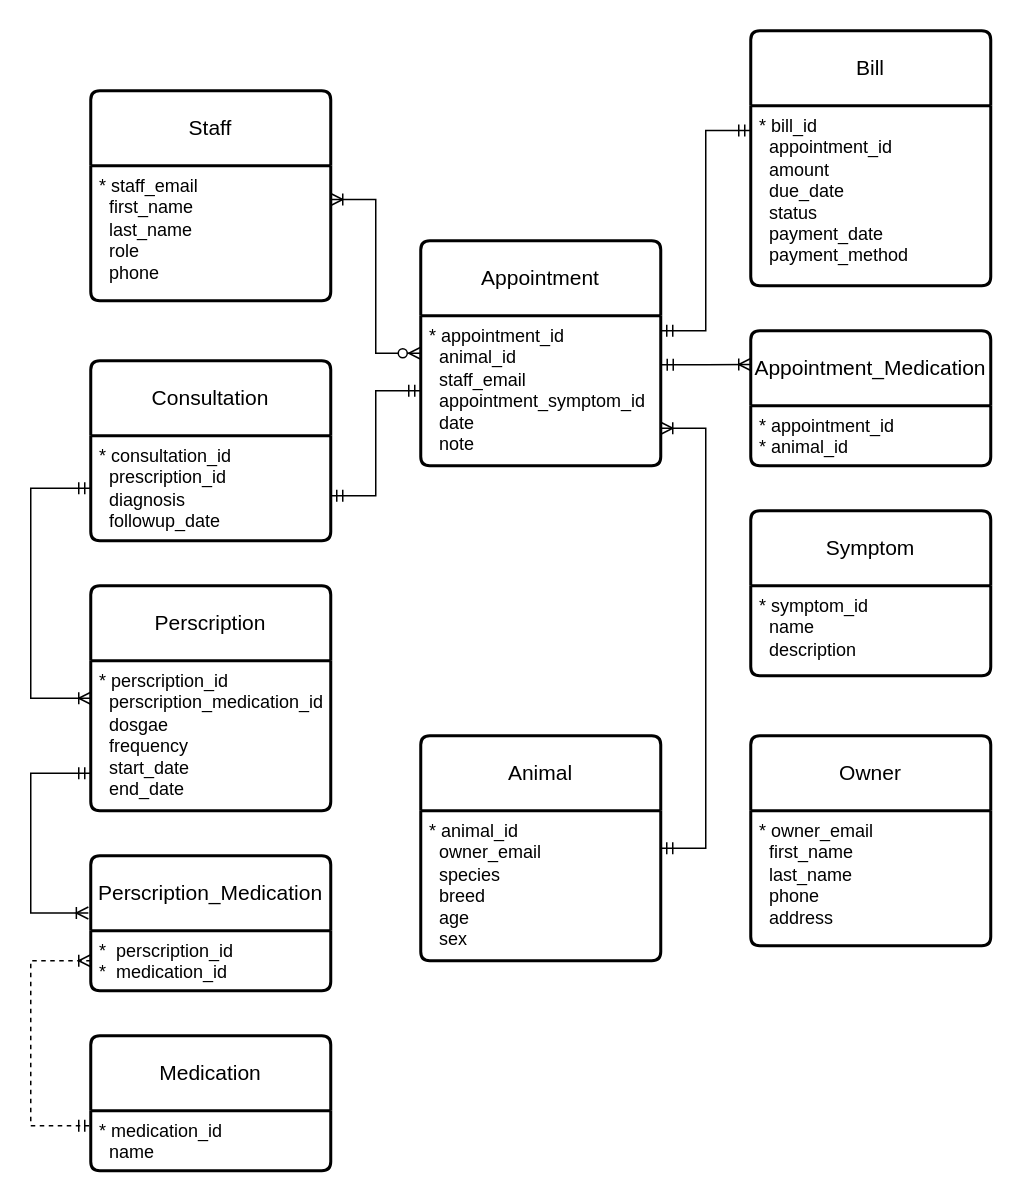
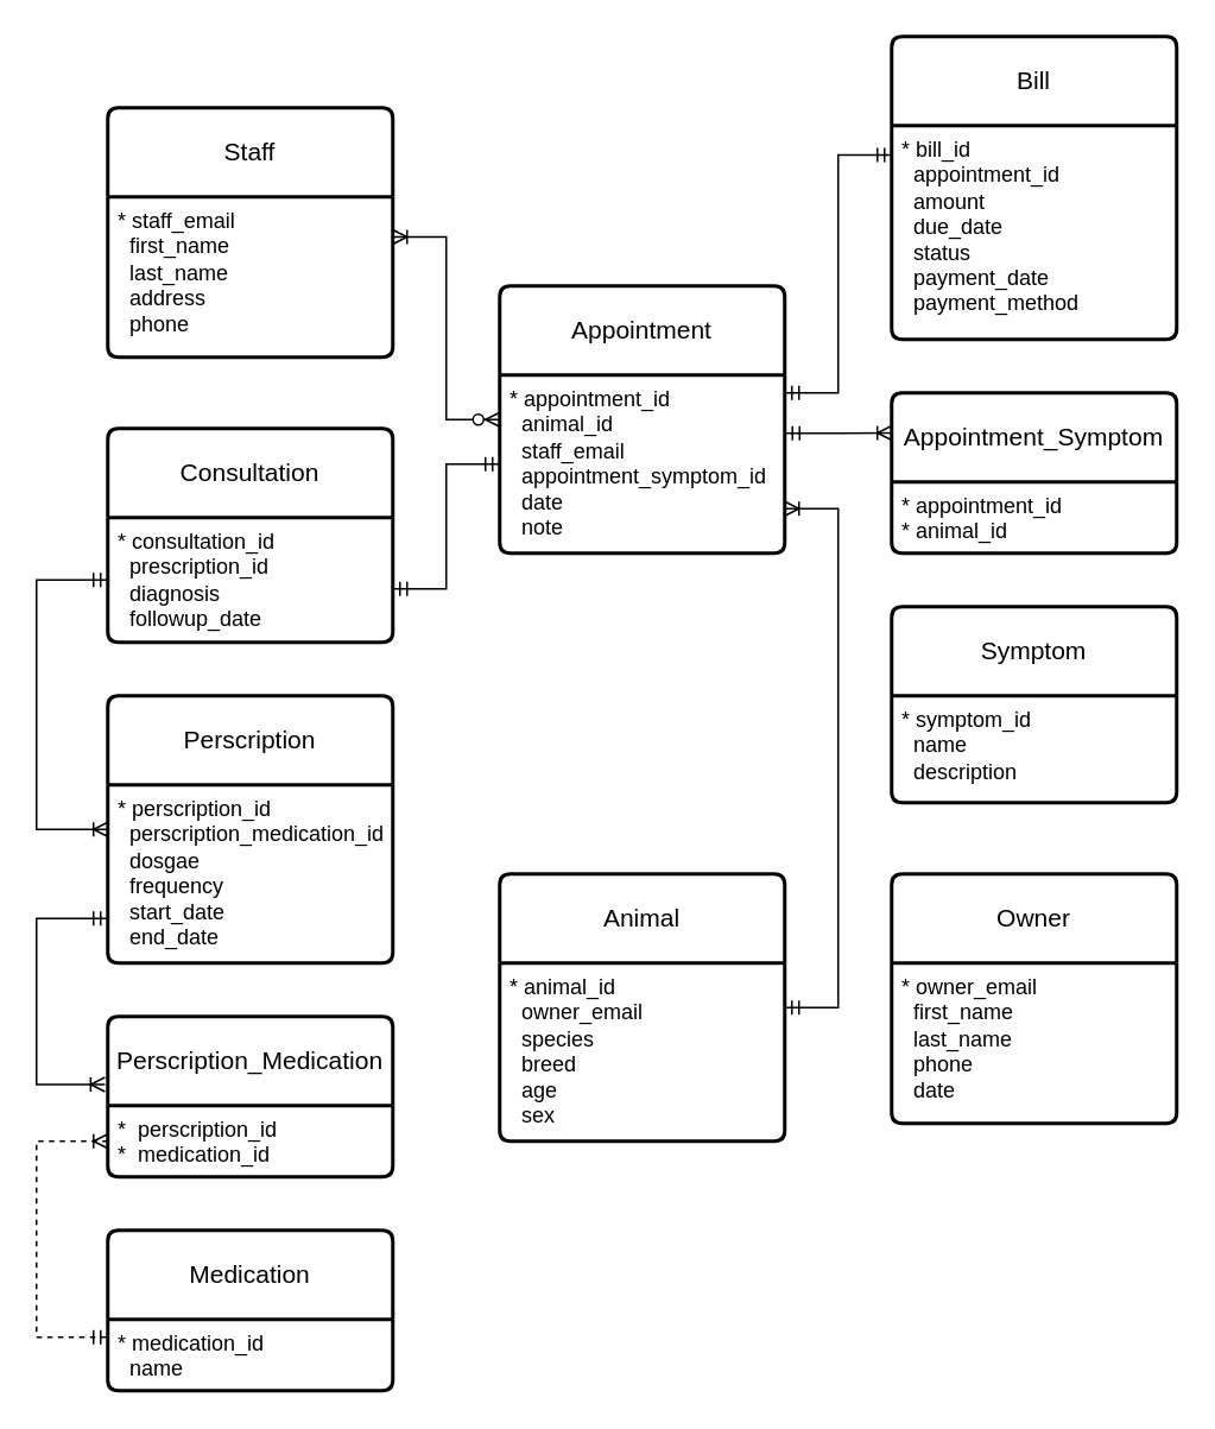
  <mxCell id="0" />
  <mxCell id="1" parent="0" />
  <mxCell id="2" value="Animal" style="swimlane;childLayout=stackLayout;horizontal=1;startSize=50;horizontalStack=0;rounded=1;fontSize=14;fontStyle=0;strokeWidth=2;resizeParent=0;resizeLast=1;shadow=0;dashed=0;align=center;arcSize=4;whiteSpace=wrap;html=1;" parent="1" vertex="1"><mxGeometry x="280" y="490" width="160" height="150" as="geometry" /></mxCell>
  <mxCell id="3" value="&lt;div&gt;* animal_id&lt;/div&gt;&lt;div&gt;&amp;nbsp; owner_email&lt;/div&gt;&lt;div&gt;&amp;nbsp; species&lt;/div&gt;&lt;div&gt;&amp;nbsp; breed&lt;/div&gt;&lt;div&gt;&amp;nbsp; age&lt;/div&gt;&lt;div&gt;&amp;nbsp; sex&lt;br&gt;&lt;br&gt;&lt;/div&gt;" style="align=left;strokeColor=none;fillColor=none;spacingLeft=4;fontSize=12;verticalAlign=top;resizable=0;rotatable=0;part=1;html=1;" parent="2" vertex="1"><mxGeometry y="50" width="160" height="100" as="geometry" /></mxCell>
  <mxCell id="4" value="Staff" style="swimlane;childLayout=stackLayout;horizontal=1;startSize=50;horizontalStack=0;rounded=1;fontSize=14;fontStyle=0;strokeWidth=2;resizeParent=0;resizeLast=1;shadow=0;dashed=0;align=center;arcSize=4;whiteSpace=wrap;html=1;" parent="1" vertex="1"><mxGeometry x="60" y="60" width="160" height="140" as="geometry" /></mxCell>
- <mxCell id="5" value="&lt;div&gt;* staff_email&lt;/div&gt;&lt;div&gt;&amp;nbsp; first_name&lt;div&gt;&amp;nbsp; last_name&lt;/div&gt;&lt;div&gt;&amp;nbsp; role&lt;/div&gt;&lt;div&gt;&amp;nbsp; phone&lt;/div&gt;&lt;/div&gt;" style="align=left;strokeColor=none;fillColor=none;spacingLeft=4;fontSize=12;verticalAlign=top;resizable=0;rotatable=0;part=1;html=1;" parent="4" vertex="1"><mxGeometry y="50" width="160" height="90" as="geometry" /></mxCell>
+ <mxCell id="5" value="&lt;div&gt;* staff_email&lt;/div&gt;&lt;div&gt;&amp;nbsp; first_name&lt;div&gt;&amp;nbsp; last_name&lt;/div&gt;&lt;div&gt;&amp;nbsp; address&lt;/div&gt;&lt;div&gt;&amp;nbsp; phone&lt;/div&gt;&lt;/div&gt;" style="align=left;strokeColor=none;fillColor=none;spacingLeft=4;fontSize=12;verticalAlign=top;resizable=0;rotatable=0;part=1;html=1;" parent="4" vertex="1"><mxGeometry y="50" width="160" height="90" as="geometry" /></mxCell>
  <mxCell id="6" value="Appointment" style="swimlane;childLayout=stackLayout;horizontal=1;startSize=50;horizontalStack=0;rounded=1;fontSize=14;fontStyle=0;strokeWidth=2;resizeParent=0;resizeLast=1;shadow=0;dashed=0;align=center;arcSize=4;whiteSpace=wrap;html=1;" parent="1" vertex="1"><mxGeometry x="280" y="160" width="160" height="150" as="geometry" /></mxCell>
  <mxCell id="7" value="* appointment_id&lt;div&gt;&amp;nbsp; animal_id&lt;div&gt;&amp;nbsp; staff_email&lt;/div&gt;&lt;div&gt;&amp;nbsp; appointment_symptom_id&lt;/div&gt;&lt;div&gt;&amp;nbsp; date&lt;/div&gt;&lt;div&gt;&amp;nbsp; note&lt;/div&gt;&lt;/div&gt;" style="align=left;strokeColor=none;fillColor=none;spacingLeft=4;fontSize=12;verticalAlign=top;resizable=0;rotatable=0;part=1;html=1;" parent="6" vertex="1"><mxGeometry y="50" width="160" height="100" as="geometry" /></mxCell>
  <mxCell id="8" value="Bill" style="swimlane;childLayout=stackLayout;horizontal=1;startSize=50;horizontalStack=0;rounded=1;fontSize=14;fontStyle=0;strokeWidth=2;resizeParent=0;resizeLast=1;shadow=0;dashed=0;align=center;arcSize=4;whiteSpace=wrap;html=1;" parent="1" vertex="1"><mxGeometry x="500" y="20" width="160" height="170" as="geometry"><mxRectangle x="620" y="120" width="60" height="50" as="alternateBounds" /></mxGeometry></mxCell>
  <mxCell id="9" value="&lt;div&gt;* bill_id&lt;/div&gt;&lt;div&gt;&amp;nbsp; appointment_id&lt;/div&gt;&lt;div&gt;&amp;nbsp; amount&lt;/div&gt;&lt;div&gt;&amp;nbsp;&amp;nbsp;&lt;span style=&quot;background-color: initial;&quot;&gt;due_date&lt;/span&gt;&lt;/div&gt;&lt;div&gt;&amp;nbsp; status&lt;/div&gt;&lt;div&gt;&amp;nbsp; payment_date&lt;/div&gt;&lt;div&gt;&amp;nbsp; payment_method&lt;br&gt;&lt;/div&gt;" style="align=left;strokeColor=none;fillColor=none;spacingLeft=4;fontSize=12;verticalAlign=top;resizable=0;rotatable=0;part=1;html=1;" parent="8" vertex="1"><mxGeometry y="50" width="160" height="120" as="geometry" /></mxCell>
  <mxCell id="10" value="Owner" style="swimlane;childLayout=stackLayout;horizontal=1;startSize=50;horizontalStack=0;rounded=1;fontSize=14;fontStyle=0;strokeWidth=2;resizeParent=0;resizeLast=1;shadow=0;dashed=0;align=center;arcSize=4;whiteSpace=wrap;html=1;" parent="1" vertex="1"><mxGeometry x="500" y="490" width="160" height="140" as="geometry" /></mxCell>
- <mxCell id="11" value="&lt;div&gt;* owner_&lt;span style=&quot;background-color: initial;&quot;&gt;email&lt;/span&gt;&lt;/div&gt;&amp;nbsp; first_name&lt;div&gt;&amp;nbsp; last_name&lt;/div&gt;&lt;div&gt;&amp;nbsp; phone&lt;/div&gt;&lt;div&gt;&amp;nbsp; address&lt;/div&gt;" style="align=left;strokeColor=none;fillColor=none;spacingLeft=4;fontSize=12;verticalAlign=top;resizable=0;rotatable=0;part=1;html=1;" parent="10" vertex="1"><mxGeometry y="50" width="160" height="90" as="geometry" /></mxCell>
+ <mxCell id="11" value="&lt;div&gt;* owner_&lt;span style=&quot;background-color: initial;&quot;&gt;email&lt;/span&gt;&lt;/div&gt;&amp;nbsp; first_name&lt;div&gt;&amp;nbsp; last_name&lt;/div&gt;&lt;div&gt;&amp;nbsp; phone&lt;/div&gt;&lt;div&gt;&amp;nbsp; date&lt;/div&gt;" style="align=left;strokeColor=none;fillColor=none;spacingLeft=4;fontSize=12;verticalAlign=top;resizable=0;rotatable=0;part=1;html=1;" parent="10" vertex="1"><mxGeometry y="50" width="160" height="90" as="geometry" /></mxCell>
  <mxCell id="12" value="" style="edgeStyle=entityRelationEdgeStyle;fontSize=12;html=1;endArrow=ERoneToMany;startArrow=ERmandOne;rounded=0;endFill=0;exitX=1;exitY=0.25;exitDx=0;exitDy=0;entryX=1;entryY=0.75;entryDx=0;entryDy=0;" parent="1" source="3" target="7" edge="1"><mxGeometry width="100" height="100" relative="1" as="geometry"><mxPoint x="450" y="460" as="sourcePoint" /><mxPoint x="570" y="240" as="targetPoint" /><Array as="points"><mxPoint x="360" y="232" /><mxPoint x="450" y="300" /><mxPoint x="450" y="300" /><mxPoint x="480" y="300" /></Array></mxGeometry></mxCell>
  <mxCell id="13" value="" style="edgeStyle=entityRelationEdgeStyle;fontSize=12;html=1;endArrow=ERmandOne;startArrow=ERmandOne;rounded=0;entryX=0;entryY=0.138;entryDx=0;entryDy=0;entryPerimeter=0;" parent="1" target="9" edge="1"><mxGeometry width="100" height="100" relative="1" as="geometry"><mxPoint x="440" y="220" as="sourcePoint" /><mxPoint x="560.16" y="219.05" as="targetPoint" /></mxGeometry></mxCell>
  <mxCell id="14" value="" style="edgeStyle=entityRelationEdgeStyle;fontSize=12;html=1;endArrow=ERoneToMany;startArrow=ERzeroToMany;rounded=0;entryX=1;entryY=0.25;entryDx=0;entryDy=0;exitX=0;exitY=0.25;exitDx=0;exitDy=0;" parent="1" source="7" target="5" edge="1"><mxGeometry width="100" height="100" relative="1" as="geometry"><mxPoint x="210" y="300" as="sourcePoint" /><mxPoint x="310" y="200" as="targetPoint" /></mxGeometry></mxCell>
  <mxCell id="15" value="Consultation" style="swimlane;childLayout=stackLayout;horizontal=1;startSize=50;horizontalStack=0;rounded=1;fontSize=14;fontStyle=0;strokeWidth=2;resizeParent=0;resizeLast=1;shadow=0;dashed=0;align=center;arcSize=4;whiteSpace=wrap;html=1;" parent="1" vertex="1"><mxGeometry x="60" y="240" width="160" height="120" as="geometry" /></mxCell>
  <mxCell id="16" value="* consultation_id&amp;nbsp;&amp;nbsp;&lt;div&gt;&amp;nbsp; prescription_id&lt;br&gt;&lt;div&gt;&amp;nbsp; diagnosis&lt;div&gt;&amp;nbsp; followup_date&lt;/div&gt;&lt;/div&gt;&lt;/div&gt;" style="align=left;strokeColor=none;fillColor=none;spacingLeft=4;fontSize=12;verticalAlign=top;resizable=0;rotatable=0;part=1;html=1;" vertex="1" parent="15"><mxGeometry y="50" width="160" height="70" as="geometry" /></mxCell>
  <mxCell id="17" value="" style="edgeStyle=entityRelationEdgeStyle;fontSize=12;html=1;endArrow=ERmandOne;startArrow=ERmandOne;rounded=0;exitX=1;exitY=0.75;exitDx=0;exitDy=0;" parent="1" source="15" edge="1"><mxGeometry width="100" height="100" relative="1" as="geometry"><mxPoint x="180" y="360" as="sourcePoint" /><mxPoint x="280" y="260" as="targetPoint" /></mxGeometry></mxCell>
  <mxCell id="18" value="Symptom" style="swimlane;childLayout=stackLayout;horizontal=1;startSize=50;horizontalStack=0;rounded=1;fontSize=14;fontStyle=0;strokeWidth=2;resizeParent=0;resizeLast=1;shadow=0;dashed=0;align=center;arcSize=4;whiteSpace=wrap;html=1;" vertex="1" parent="1"><mxGeometry x="500" y="340" width="160" height="110" as="geometry" /></mxCell>
  <mxCell id="19" value="&lt;div&gt;* symptom_id&lt;br&gt;&lt;/div&gt;&amp;nbsp; name&lt;div&gt;&amp;nbsp; description&lt;/div&gt;" style="align=left;strokeColor=none;fillColor=none;spacingLeft=4;fontSize=12;verticalAlign=top;resizable=0;rotatable=0;part=1;html=1;" vertex="1" parent="18"><mxGeometry y="50" width="160" height="60" as="geometry" /></mxCell>
  <mxCell id="20" value="" style="edgeStyle=entityRelationEdgeStyle;fontSize=12;html=1;endArrow=ERoneToMany;startArrow=ERmandOne;rounded=0;entryX=0;entryY=0.25;entryDx=0;entryDy=0;exitX=1.002;exitY=0.326;exitDx=0;exitDy=0;endFill=0;exitPerimeter=0;startFill=0;" edge="1" parent="1" source="7" target="27"><mxGeometry width="100" height="100" relative="1" as="geometry"><mxPoint x="370" y="340" as="sourcePoint" /><mxPoint x="470" y="240" as="targetPoint" /></mxGeometry></mxCell>
  <mxCell id="21" value="Medication" style="swimlane;childLayout=stackLayout;horizontal=1;startSize=50;horizontalStack=0;rounded=1;fontSize=14;fontStyle=0;strokeWidth=2;resizeParent=0;resizeLast=1;shadow=0;dashed=0;align=center;arcSize=4;whiteSpace=wrap;html=1;" vertex="1" parent="1"><mxGeometry x="60" y="690" width="160" height="90" as="geometry" /></mxCell>
  <mxCell id="22" value="* medication_id&lt;div&gt;&amp;nbsp; name&lt;/div&gt;" style="align=left;strokeColor=none;fillColor=none;spacingLeft=4;fontSize=12;verticalAlign=top;resizable=0;rotatable=0;part=1;html=1;" vertex="1" parent="21"><mxGeometry y="50" width="160" height="40" as="geometry" /></mxCell>
  <mxCell id="23" value="Perscription" style="swimlane;childLayout=stackLayout;horizontal=1;startSize=50;horizontalStack=0;rounded=1;fontSize=14;fontStyle=0;strokeWidth=2;resizeParent=0;resizeLast=1;shadow=0;dashed=0;align=center;arcSize=4;whiteSpace=wrap;html=1;" vertex="1" parent="1"><mxGeometry x="60" y="390" width="160" height="150" as="geometry" /></mxCell>
  <mxCell id="24" value="&lt;div&gt;* perscription_id&lt;/div&gt;&lt;div&gt;&amp;nbsp; perscription_medication_id&lt;/div&gt;&amp;nbsp; dosgae&lt;div&gt;&amp;nbsp; frequency&lt;/div&gt;&lt;div&gt;&amp;nbsp; start_date&lt;/div&gt;&lt;div&gt;&amp;nbsp; end_date&lt;/div&gt;" style="align=left;strokeColor=none;fillColor=none;spacingLeft=4;fontSize=12;verticalAlign=top;resizable=0;rotatable=0;part=1;html=1;" vertex="1" parent="23"><mxGeometry y="50" width="160" height="100" as="geometry" /></mxCell>
  <mxCell id="25" value="" style="edgeStyle=elbowEdgeStyle;fontSize=12;html=1;endArrow=ERmandOne;startArrow=ERoneToMany;rounded=0;exitX=0;exitY=0.5;exitDx=0;exitDy=0;entryX=0;entryY=0.25;entryDx=0;entryDy=0;startFill=0;endFill=0;dashed=1;" edge="1" parent="1" source="30" target="22"><mxGeometry width="100" height="100" relative="1" as="geometry"><mxPoint x="60" y="550" as="sourcePoint" /><mxPoint x="60" y="795" as="targetPoint" /><Array as="points"><mxPoint x="20" y="600" /></Array></mxGeometry></mxCell>
  <mxCell id="26" value="" style="edgeStyle=elbowEdgeStyle;fontSize=12;html=1;endArrow=ERoneToMany;startArrow=ERmandOne;rounded=0;exitX=0;exitY=0.5;exitDx=0;exitDy=0;entryX=0;entryY=0.25;entryDx=0;entryDy=0;startFill=0;" edge="1" parent="1" source="16" target="24"><mxGeometry width="100" height="100" relative="1" as="geometry"><mxPoint x="60" y="360" as="sourcePoint" /><mxPoint x="60" y="475" as="targetPoint" /><Array as="points"><mxPoint x="20" y="415" /></Array></mxGeometry></mxCell>
- <mxCell id="27" value="Appointment_Medication" style="swimlane;childLayout=stackLayout;horizontal=1;startSize=50;horizontalStack=0;rounded=1;fontSize=14;fontStyle=0;strokeWidth=2;resizeParent=0;resizeLast=1;shadow=0;dashed=0;align=center;arcSize=4;whiteSpace=wrap;html=1;" vertex="1" parent="1"><mxGeometry x="500" y="220" width="160" height="90" as="geometry" /></mxCell>
+ <mxCell id="27" value="Appointment_Symptom" style="swimlane;childLayout=stackLayout;horizontal=1;startSize=50;horizontalStack=0;rounded=1;fontSize=14;fontStyle=0;strokeWidth=2;resizeParent=0;resizeLast=1;shadow=0;dashed=0;align=center;arcSize=4;whiteSpace=wrap;html=1;" vertex="1" parent="1"><mxGeometry x="500" y="220" width="160" height="90" as="geometry" /></mxCell>
  <mxCell id="28" value="* appointment_id&lt;div&gt;* animal_id&lt;/div&gt;" style="align=left;strokeColor=none;fillColor=none;spacingLeft=4;fontSize=12;verticalAlign=top;resizable=0;rotatable=0;part=1;html=1;" vertex="1" parent="27"><mxGeometry y="50" width="160" height="40" as="geometry" /></mxCell>
  <mxCell id="29" value="Perscription_Medication" style="swimlane;childLayout=stackLayout;horizontal=1;startSize=50;horizontalStack=0;rounded=1;fontSize=14;fontStyle=0;strokeWidth=2;resizeParent=0;resizeLast=1;shadow=0;dashed=0;align=center;arcSize=4;whiteSpace=wrap;html=1;" vertex="1" parent="1"><mxGeometry x="60" y="570" width="160" height="90" as="geometry" /></mxCell>
  <mxCell id="30" value="*&amp;nbsp; perscription_id&lt;div&gt;*&amp;nbsp; medication_id&lt;/div&gt;" style="align=left;strokeColor=none;fillColor=none;spacingLeft=4;fontSize=12;verticalAlign=top;resizable=0;rotatable=0;part=1;html=1;" vertex="1" parent="29"><mxGeometry y="50" width="160" height="40" as="geometry" /></mxCell>
  <mxCell id="31" value="" style="edgeStyle=elbowEdgeStyle;fontSize=12;html=1;endArrow=ERoneToMany;startArrow=ERmandOne;rounded=0;exitX=0;exitY=0.75;exitDx=0;exitDy=0;entryX=-0.01;entryY=0.424;entryDx=0;entryDy=0;startFill=0;endFill=0;entryPerimeter=0;" edge="1" parent="1" source="24" target="29"><mxGeometry width="100" height="100" relative="1" as="geometry"><mxPoint x="60" y="540" as="sourcePoint" /><mxPoint x="60" y="655" as="targetPoint" /><Array as="points"><mxPoint x="20" y="460" /></Array></mxGeometry></mxCell>
